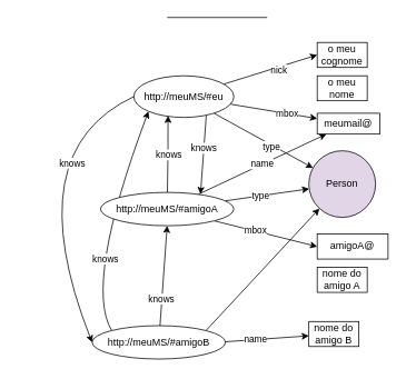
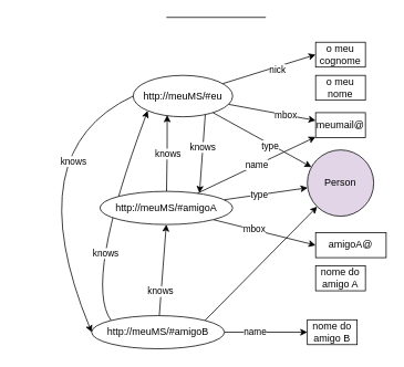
  <mxCell id="0" />
  <mxCell id="1" parent="0" />
  <mxCell id="2" value="" style="endArrow=classic;html=1;entryX=0.5;entryY=1;entryDx=0;entryDy=0;endFill=1;" edge="1" parent="1" source="33" target="32"><mxGeometry width="50" height="50" relative="1" as="geometry"><mxPoint x="171.716" y="381.716" as="sourcePoint" /><mxPoint x="188.787" y="161.213" as="targetPoint" /></mxGeometry></mxCell>
  <mxCell id="3" value="knows" style="edgeLabel;html=1;align=center;verticalAlign=middle;resizable=0;points=[];" vertex="1" connectable="0" parent="2"><mxGeometry x="-0.459" y="1" relative="1" as="geometry"><mxPoint as="offset" /></mxGeometry></mxCell>
  <mxCell id="4" value="" style="endArrow=classic;html=1;endFill=1;exitX=1;exitY=0;exitDx=0;exitDy=0;" edge="1" parent="1" source="33" target="6"><mxGeometry width="50" height="50" relative="1" as="geometry"><mxPoint x="229.65" y="383.151" as="sourcePoint" /><mxPoint x="650" y="340" as="targetPoint" /></mxGeometry></mxCell>
  <mxCell id="5" value="o meu nome" style="rounded=0;whiteSpace=wrap;html=1;" vertex="1" parent="1"><mxGeometry x="380" y="90" width="60" height="30" as="geometry" /></mxCell>
  <mxCell id="6" value="Person" style="ellipse;whiteSpace=wrap;html=1;aspect=fixed;fillColor=#e1d5e7;" vertex="1" parent="1"><mxGeometry x="370" y="180" width="80" height="80" as="geometry" /></mxCell>
  <mxCell id="7" value="" style="endArrow=classic;html=1;endFill=1;" edge="1" parent="1" source="31" target="6"><mxGeometry width="50" height="50" relative="1" as="geometry"><mxPoint x="237.842" y="151.171" as="sourcePoint" /><mxPoint x="650" y="340" as="targetPoint" /></mxGeometry></mxCell>
  <mxCell id="8" value="type" style="edgeLabel;html=1;align=center;verticalAlign=middle;resizable=0;points=[];" vertex="1" connectable="0" parent="7"><mxGeometry x="0.157" y="-2" relative="1" as="geometry"><mxPoint as="offset" /></mxGeometry></mxCell>
  <mxCell id="9" value="" style="endArrow=classic;html=1;endFill=1;" edge="1" parent="1" source="32" target="6"><mxGeometry width="50" height="50" relative="1" as="geometry"><mxPoint x="238.452" y="268.981" as="sourcePoint" /><mxPoint x="650" y="340" as="targetPoint" /></mxGeometry></mxCell>
  <mxCell id="10" value="type" style="edgeLabel;html=1;align=center;verticalAlign=middle;resizable=0;points=[];" vertex="1" connectable="0" parent="9"><mxGeometry x="-0.175" y="1" relative="1" as="geometry"><mxPoint as="offset" /></mxGeometry></mxCell>
  <mxCell id="11" value="nome do amigo A" style="rounded=0;whiteSpace=wrap;html=1;" vertex="1" parent="1"><mxGeometry x="380" y="320" width="60" height="30" as="geometry" /></mxCell>
  <mxCell id="12" value="name" style="endArrow=classic;html=1;endFill=1;" edge="1" parent="1" source="32" target="22"><mxGeometry width="50" height="50" relative="1" as="geometry"><mxPoint x="238.702" y="290.106" as="sourcePoint" /><mxPoint x="650" y="340" as="targetPoint" /></mxGeometry></mxCell>
  <mxCell id="13" value="nome do amigo B" style="rounded=0;whiteSpace=wrap;html=1;" vertex="1" parent="1"><mxGeometry x="370" y="385" width="60" height="30" as="geometry" /></mxCell>
  <mxCell id="14" value="" style="endArrow=classic;html=1;endFill=1;exitX=0.938;exitY=0.5;exitDx=0;exitDy=0;exitPerimeter=0;" edge="1" parent="1" source="33" target="13"><mxGeometry width="50" height="50" relative="1" as="geometry"><mxPoint x="239.961" y="411.776" as="sourcePoint" /><mxPoint x="650" y="340" as="targetPoint" /></mxGeometry></mxCell>
  <mxCell id="15" value="name" style="edgeLabel;html=1;align=center;verticalAlign=middle;resizable=0;points=[];" vertex="1" connectable="0" parent="14"><mxGeometry x="-0.158" y="1" relative="1" as="geometry"><mxPoint as="offset" /></mxGeometry></mxCell>
  <mxCell id="16" value="" style="endArrow=classic;html=1;endFill=1;entryX=0.342;entryY=0.96;entryDx=0;entryDy=0;entryPerimeter=0;" edge="1" parent="1" source="32" target="31"><mxGeometry width="50" height="50" relative="1" as="geometry"><mxPoint x="198.35" y="230" as="sourcePoint" /><mxPoint x="201.645" y="139.999" as="targetPoint" /><Array as="points"><mxPoint x="201.03" y="180" /></Array></mxGeometry></mxCell>
  <mxCell id="17" value="knows" style="edgeLabel;html=1;align=center;verticalAlign=middle;resizable=0;points=[];" vertex="1" connectable="0" parent="16"><mxGeometry x="0.269" y="1" relative="1" as="geometry"><mxPoint x="1" y="12" as="offset" /></mxGeometry></mxCell>
  <mxCell id="18" value="" style="endArrow=classic;html=1;entryX=0.75;entryY=0.05;entryDx=0;entryDy=0;exitX=0.725;exitY=0.94;exitDx=0;exitDy=0;entryPerimeter=0;exitPerimeter=0;" edge="1" parent="1" source="31" target="32"><mxGeometry width="50" height="50" relative="1" as="geometry"><mxPoint x="231.213" y="161.213" as="sourcePoint" /><mxPoint x="228.284" y="251.716" as="targetPoint" /></mxGeometry></mxCell>
  <mxCell id="19" value="knows" style="edgeLabel;html=1;align=center;verticalAlign=middle;resizable=0;points=[];" vertex="1" connectable="0" parent="18"><mxGeometry x="-0.17" y="-1" relative="1" as="geometry"><mxPoint as="offset" /></mxGeometry></mxCell>
  <mxCell id="20" value="" style="curved=1;endArrow=classic;html=1;exitX=0;exitY=0;exitDx=0;exitDy=0;entryX=0;entryY=1;entryDx=0;entryDy=0;" edge="1" parent="1" source="33" target="31"><mxGeometry width="50" height="50" relative="1" as="geometry"><mxPoint x="160" y="410" as="sourcePoint" /><mxPoint x="160" y="280" as="targetPoint" /><Array as="points"><mxPoint x="100" y="340" /></Array></mxGeometry></mxCell>
  <mxCell id="21" value="knows" style="edgeLabel;html=1;align=center;verticalAlign=middle;resizable=0;points=[];" vertex="1" connectable="0" parent="20"><mxGeometry x="-0.289" y="-13" relative="1" as="geometry"><mxPoint as="offset" /></mxGeometry></mxCell>
- <mxCell id="22" value="meumail@" style="rounded=0;whiteSpace=wrap;html=1;" vertex="1" parent="1"><mxGeometry x="380" y="135" width="75" height="25" as="geometry" /></mxCell>
+ <mxCell id="22" value="meumail@" style="rounded=0;whiteSpace=wrap;html=1;" vertex="1" parent="1"><mxGeometry x="380" y="135" width="60" height="30" as="geometry" /></mxCell>
  <mxCell id="23" value="" style="endArrow=classic;html=1;" edge="1" parent="1" source="31" target="22"><mxGeometry width="50" height="50" relative="1" as="geometry"><mxPoint x="240" y="140" as="sourcePoint" /><mxPoint x="530" y="270" as="targetPoint" /></mxGeometry></mxCell>
  <mxCell id="24" value="mbox" style="edgeLabel;html=1;align=center;verticalAlign=middle;resizable=0;points=[];" vertex="1" connectable="0" parent="23"><mxGeometry x="0.311" relative="1" as="geometry"><mxPoint as="offset" /></mxGeometry></mxCell>
  <mxCell id="25" value="amigoA@" style="rounded=0;whiteSpace=wrap;html=1;" vertex="1" parent="1"><mxGeometry x="380" y="280" width="85" height="30" as="geometry" /></mxCell>
  <mxCell id="26" value="" style="endArrow=classic;html=1;entryX=0;entryY=0.5;entryDx=0;entryDy=0;" edge="1" parent="1" source="32" target="25"><mxGeometry width="50" height="50" relative="1" as="geometry"><mxPoint x="240" y="280" as="sourcePoint" /><mxPoint x="530" y="270" as="targetPoint" /></mxGeometry></mxCell>
  <mxCell id="27" value="mbox" style="edgeLabel;html=1;align=center;verticalAlign=middle;resizable=0;points=[];" vertex="1" connectable="0" parent="26"><mxGeometry x="-0.212" y="1" relative="1" as="geometry"><mxPoint as="offset" /></mxGeometry></mxCell>
  <mxCell id="28" value="" style="endArrow=classic;html=1;entryX=0;entryY=0.5;entryDx=0;entryDy=0;" edge="1" parent="1" source="31" target="30"><mxGeometry width="50" height="50" relative="1" as="geometry"><mxPoint x="231.213" y="118.787" as="sourcePoint" /><mxPoint x="320" y="40" as="targetPoint" /></mxGeometry></mxCell>
  <mxCell id="29" value="nick" style="edgeLabel;html=1;align=center;verticalAlign=middle;resizable=0;points=[];" vertex="1" connectable="0" parent="28"><mxGeometry x="0.167" y="-3" relative="1" as="geometry"><mxPoint as="offset" /></mxGeometry></mxCell>
  <mxCell id="30" value="o meu cognome" style="rounded=0;whiteSpace=wrap;html=1;" vertex="1" parent="1"><mxGeometry x="380" y="50" width="60" height="30" as="geometry" /></mxCell>
  <mxCell id="31" value="&lt;span&gt;http://meuMS/#eu&lt;/span&gt;" style="ellipse;whiteSpace=wrap;html=1;" vertex="1" parent="1"><mxGeometry x="160" y="90" width="120" height="50" as="geometry" /></mxCell>
  <mxCell id="32" value="&lt;span&gt;http://meuMS/#amigoA&lt;/span&gt;" style="ellipse;whiteSpace=wrap;html=1;" vertex="1" parent="1"><mxGeometry x="120" y="230" width="160" height="40" as="geometry" /></mxCell>
- <mxCell id="33" value="http://meuMS/#amigoB" style="ellipse;whiteSpace=wrap;html=1;" vertex="1" parent="1"><mxGeometry x="110" y="390" width="160" height="40" as="geometry" /></mxCell>
+ <mxCell id="33" value="http://meuMS/#amigoB" style="ellipse;whiteSpace=wrap;html=1;" vertex="1" parent="1"><mxGeometry x="110" y="380" width="160" height="40" as="geometry" /></mxCell>
  <mxCell id="34" value="" style="curved=1;endArrow=classic;html=1;exitX=0;exitY=0.5;exitDx=0;exitDy=0;entryX=0;entryY=0.5;entryDx=0;entryDy=0;" edge="1" parent="1" source="31" target="33"><mxGeometry width="50" height="50" relative="1" as="geometry"><mxPoint x="80" y="250.73" as="sourcePoint" /><mxPoint x="98.588" y="110" as="targetPoint" /><Array as="points"><mxPoint x="20" y="180.73" /></Array></mxGeometry></mxCell>
  <mxCell id="35" value="knows" style="edgeLabel;html=1;align=center;verticalAlign=middle;resizable=0;points=[];" vertex="1" connectable="0" parent="34"><mxGeometry x="-0.491" y="40" relative="1" as="geometry"><mxPoint x="1" as="offset" /></mxGeometry></mxCell>
  <mxCell id="36" value="" style="endArrow=none;html=1;" edge="1" parent="1"><mxGeometry width="50" height="50" relative="1" as="geometry"><mxPoint x="200" y="20" as="sourcePoint" /><mxPoint x="320" y="20" as="targetPoint" /></mxGeometry></mxCell>
